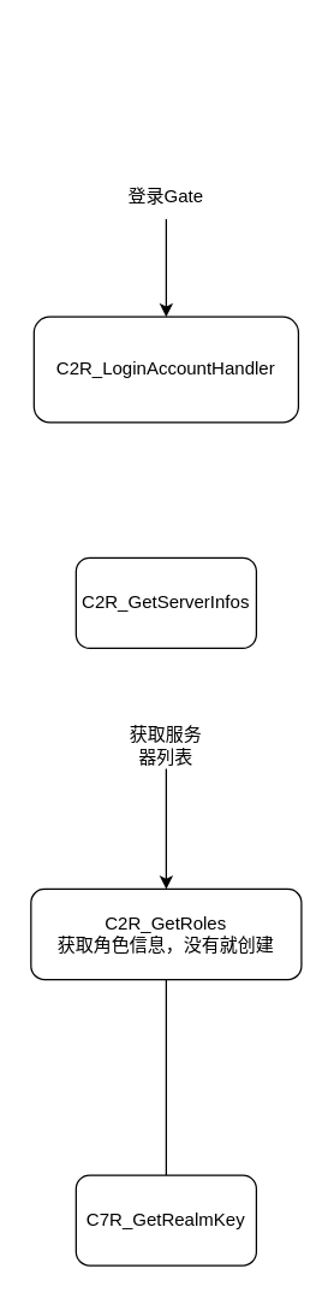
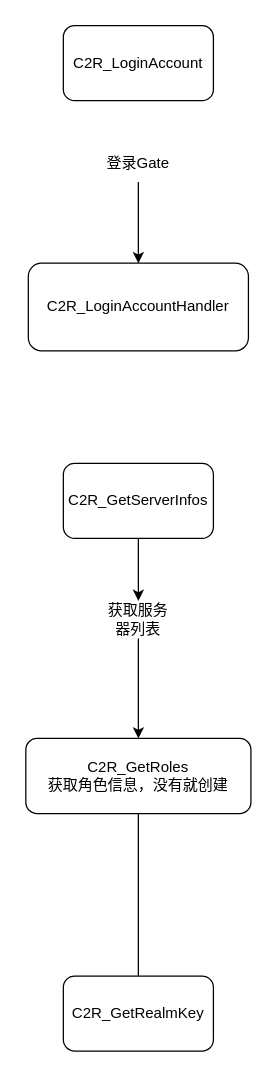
  <mxCell id="0" />
  <mxCell id="1" parent="0" />
  <mxCell id="2" style="edgeStyle=orthogonalEdgeStyle;rounded=0;orthogonalLoop=1;jettySize=auto;html=1;" edge="1" parent="1" source="5" target="4"><mxGeometry relative="1" as="geometry" /></mxCell>
+ <mxCell id="3" value="C2R_LoginAccount" style="rounded=1;whiteSpace=wrap;html=1;" vertex="1" parent="1"><mxGeometry x="50" y="20" width="120" height="60" as="geometry" /></mxCell>
  <mxCell id="4" value="C2R_LoginAccountHandler" style="rounded=1;whiteSpace=wrap;html=1;" vertex="1" parent="1"><mxGeometry x="22" y="210" width="176" height="70" as="geometry" /></mxCell>
  <mxCell id="5" value="登录Gate" style="text;html=1;align=center;verticalAlign=middle;whiteSpace=wrap;rounded=0;" vertex="1" parent="1"><mxGeometry x="80" y="115" width="60" height="30" as="geometry" /></mxCell>
  <mxCell id="6" style="edgeStyle=orthogonalEdgeStyle;rounded=0;orthogonalLoop=1;jettySize=auto;html=1;" edge="1" parent="1" source="11" target="9"><mxGeometry relative="1" as="geometry" /></mxCell>
  <mxCell id="7" value="C2R_GetServerInfos" style="rounded=1;whiteSpace=wrap;html=1;" vertex="1" parent="1"><mxGeometry x="50" y="370" width="120" height="60" as="geometry" /></mxCell>
  <mxCell id="8" style="edgeStyle=orthogonalEdgeStyle;rounded=0;orthogonalLoop=1;jettySize=auto;html=1;entryX=0.5;entryY=0;entryDx=0;entryDy=0;endArrow=none;" edge="1" parent="1" source="9" target="12"><mxGeometry relative="1" as="geometry" /></mxCell>
  <mxCell id="9" value="C2R_GetRoles&lt;br&gt;获取角色信息，没有就创建" style="rounded=1;whiteSpace=wrap;html=1;" vertex="1" parent="1"><mxGeometry x="20" y="590" width="180" height="60" as="geometry" /></mxCell>
+ <mxCell id="10" value="" style="edgeStyle=orthogonalEdgeStyle;rounded=0;orthogonalLoop=1;jettySize=auto;html=1;" edge="1" parent="1" source="7" target="11"><mxGeometry relative="1" as="geometry"><mxPoint x="110" y="430" as="sourcePoint" /><mxPoint x="110" y="520" as="targetPoint" /></mxGeometry></mxCell>
  <mxCell id="11" value="获取服务器列表" style="text;html=1;align=center;verticalAlign=middle;whiteSpace=wrap;rounded=0;" vertex="1" parent="1"><mxGeometry x="80" y="480" width="60" height="30" as="geometry" /></mxCell>
- <mxCell id="12" value="C7R_GetRealmKey" style="rounded=1;whiteSpace=wrap;html=1;" vertex="1" parent="1"><mxGeometry x="50" y="780" width="120" height="60" as="geometry" /></mxCell>
+ <mxCell id="12" value="C2R_GetRealmKey" style="rounded=1;whiteSpace=wrap;html=1;" vertex="1" parent="1"><mxGeometry x="50" y="780" width="120" height="60" as="geometry" /></mxCell>
